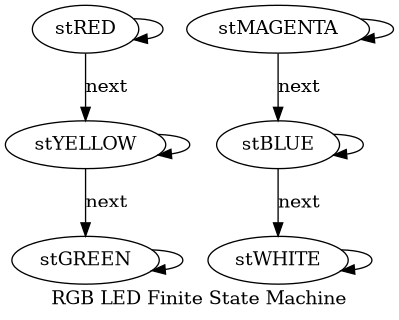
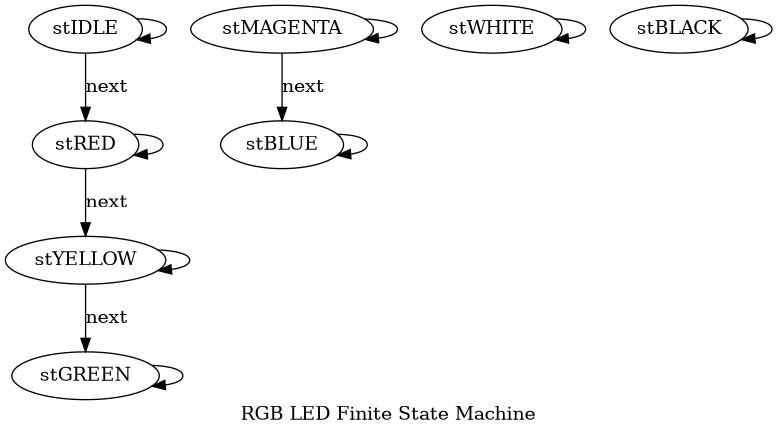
  digraph {
    label="RGB LED Finite State Machine"
+   stIDLE
    stRED
    stYELLOW
    stGREEN
    stMAGENTA
    stBLUE
    stWHITE
+   stBLACK
+   stIDLE -> stIDLE
+   stIDLE -> stRED [label=next]
    stRED -> stRED
    stRED -> stYELLOW [label=next]
    stYELLOW -> stYELLOW
    stYELLOW -> stGREEN [label=next]
    stGREEN -> stGREEN
    stMAGENTA -> stMAGENTA
    stMAGENTA -> stBLUE [label=next]
    stBLUE -> stBLUE
-   stBLUE -> stWHITE [label=next]
    stWHITE -> stWHITE
+   stBLACK -> stBLACK
  }
